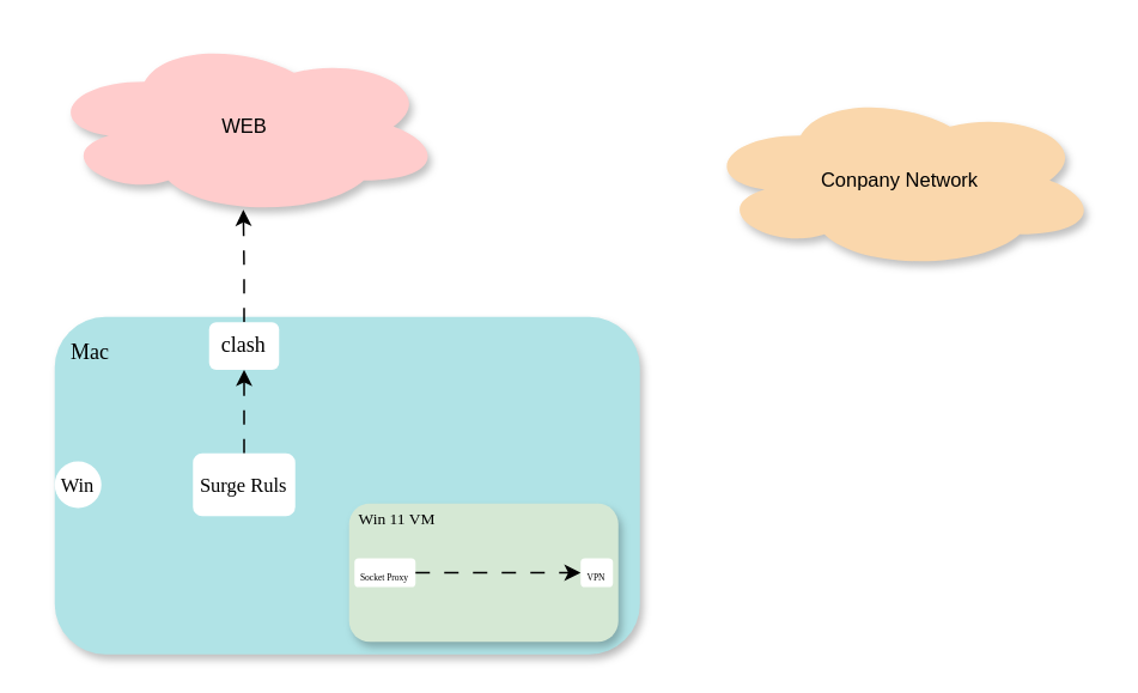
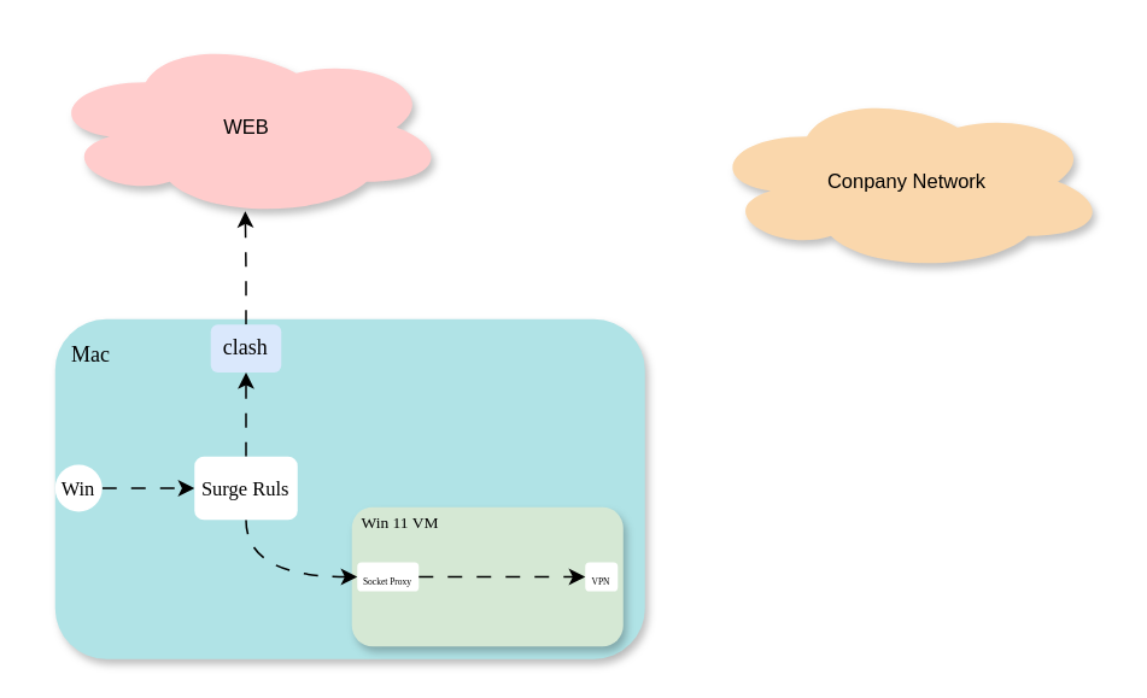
  <mxCell id="0" />
  <mxCell id="1" parent="0" />
  <mxCell id="2" value="" style="rounded=1;whiteSpace=wrap;html=1;shadow=1;fillColor=#b0e3e6;strokeColor=none;" parent="1" vertex="1"><mxGeometry x="30" y="176" width="326" height="188" as="geometry" /></mxCell>
  <mxCell id="3" value="" style="group" parent="1" vertex="1" connectable="0"><mxGeometry x="191" y="273" width="153" height="84" as="geometry" /></mxCell>
  <mxCell id="4" value="" style="rounded=1;whiteSpace=wrap;html=1;fillColor=#d5e8d4;strokeColor=none;fillStyle=solid;glass=0;shadow=1;" parent="3" vertex="1"><mxGeometry x="3" y="7" width="150" height="77" as="geometry" /></mxCell>
  <mxCell id="5" value="&lt;p&gt;&lt;span style=&quot;font-size: 5px;&quot;&gt;&lt;font face=&quot;Comic Sans MS&quot;&gt;VPN&lt;/font&gt;&lt;/span&gt;&lt;/p&gt;" style="rounded=1;whiteSpace=wrap;html=1;align=center;strokeColor=none;" parent="3" vertex="1"><mxGeometry x="132" y="37.5" width="18" height="16" as="geometry" /></mxCell>
  <mxCell id="6" value="&lt;p&gt;&lt;span style=&quot;font-size: 5px;&quot;&gt;&lt;font face=&quot;Comic Sans MS&quot;&gt;Socket Proxy&lt;/font&gt;&lt;/span&gt;&lt;/p&gt;" style="rounded=1;whiteSpace=wrap;html=1;align=center;strokeColor=none;" parent="3" vertex="1"><mxGeometry x="6" y="37.5" width="34" height="16" as="geometry" /></mxCell>
  <mxCell id="7" value="&lt;font face=&quot;Comic Sans MS&quot; style=&quot;font-size: 9px;&quot;&gt;Win 11 VM&lt;/font&gt;" style="text;html=1;align=center;verticalAlign=middle;whiteSpace=wrap;rounded=0;" parent="3" vertex="1"><mxGeometry width="60" height="30" as="geometry" /></mxCell>
  <mxCell id="8" style="edgeStyle=orthogonalEdgeStyle;rounded=0;orthogonalLoop=1;jettySize=auto;html=1;dashed=1;dashPattern=8 8;" parent="3" source="6" target="5" edge="1"><mxGeometry relative="1" as="geometry" /></mxCell>
  <mxCell id="9" value="&lt;font style=&quot;font-size: 11px;&quot;&gt;Conpany Network&lt;/font&gt;" style="ellipse;shape=cloud;whiteSpace=wrap;html=1;fillColor=#fad7ac;strokeColor=none;shadow=1;" parent="1" vertex="1"><mxGeometry x="390" y="50" width="222" height="100" as="geometry" /></mxCell>
  <mxCell id="10" value="&lt;font face=&quot;Comic Sans MS&quot;&gt;Mac&lt;/font&gt;" style="text;html=1;align=center;verticalAlign=middle;whiteSpace=wrap;rounded=0;" parent="1" vertex="1"><mxGeometry x="20" y="181" width="60" height="30" as="geometry" /></mxCell>
+ <mxCell id="11" style="edgeStyle=orthogonalEdgeStyle;rounded=0;orthogonalLoop=1;jettySize=auto;html=1;entryX=0;entryY=0.5;entryDx=0;entryDy=0;dashed=1;dashPattern=8 8;" parent="1" source="12" target="15" edge="1"><mxGeometry relative="1" as="geometry" /></mxCell>
  <mxCell id="12" value="&lt;font face=&quot;Comic Sans MS&quot; style=&quot;font-size: 11px;&quot;&gt;Win&lt;/font&gt;" style="ellipse;whiteSpace=wrap;html=1;aspect=fixed;strokeColor=none;" parent="1" vertex="1"><mxGeometry x="30" y="256.5" width="26" height="26" as="geometry" /></mxCell>
+ <mxCell id="13" style="edgeStyle=orthogonalEdgeStyle;rounded=0;orthogonalLoop=1;jettySize=auto;html=1;entryX=0;entryY=0.5;entryDx=0;entryDy=0;exitX=0.5;exitY=1;exitDx=0;exitDy=0;curved=1;dashed=1;dashPattern=8 8;" parent="1" source="15" target="6" edge="1"><mxGeometry relative="1" as="geometry" /></mxCell>
  <mxCell id="14" style="edgeStyle=orthogonalEdgeStyle;rounded=0;orthogonalLoop=1;jettySize=auto;html=1;dashed=1;dashPattern=8 8;entryX=0.5;entryY=1;entryDx=0;entryDy=0;" parent="1" source="15" target="18" edge="1"><mxGeometry relative="1" as="geometry"><mxPoint x="192" y="229" as="targetPoint" /></mxGeometry></mxCell>
  <mxCell id="15" value="&lt;font style=&quot;font-size: 11px;&quot; face=&quot;Comic Sans MS&quot;&gt;Surge Ruls&lt;/font&gt;" style="rounded=1;whiteSpace=wrap;html=1;strokeColor=none;" parent="1" vertex="1"><mxGeometry x="107" y="252" width="57" height="35" as="geometry" /></mxCell>
  <mxCell id="16" value="&lt;font style=&quot;font-size: 11px;&quot;&gt;WEB&lt;/font&gt;" style="ellipse;shape=cloud;whiteSpace=wrap;html=1;fillColor=#ffcccc;strokeColor=none;shadow=1;" parent="1" vertex="1"><mxGeometry x="24.5" y="20" width="222" height="100" as="geometry" /></mxCell>
  <mxCell id="17" style="edgeStyle=orthogonalEdgeStyle;rounded=0;orthogonalLoop=1;jettySize=auto;html=1;entryX=0.498;entryY=0.963;entryDx=0;entryDy=0;entryPerimeter=0;dashed=1;dashPattern=8 8;" parent="1" source="18" target="16" edge="1"><mxGeometry relative="1" as="geometry" /></mxCell>
- <mxCell id="18" value="&lt;font face=&quot;Comic Sans MS&quot;&gt;clash&lt;/font&gt;" style="rounded=1;whiteSpace=wrap;html=1;strokeColor=none;" parent="1" vertex="1"><mxGeometry x="116" y="179" width="39" height="26.5" as="geometry" /></mxCell>
+ <mxCell id="18" value="&lt;font face=&quot;Comic Sans MS&quot;&gt;clash&lt;/font&gt;" style="rounded=1;whiteSpace=wrap;html=1;strokeColor=none;fillColor=#dae8fc;" parent="1" vertex="1"><mxGeometry x="116" y="179" width="39" height="26.5" as="geometry" /></mxCell>
